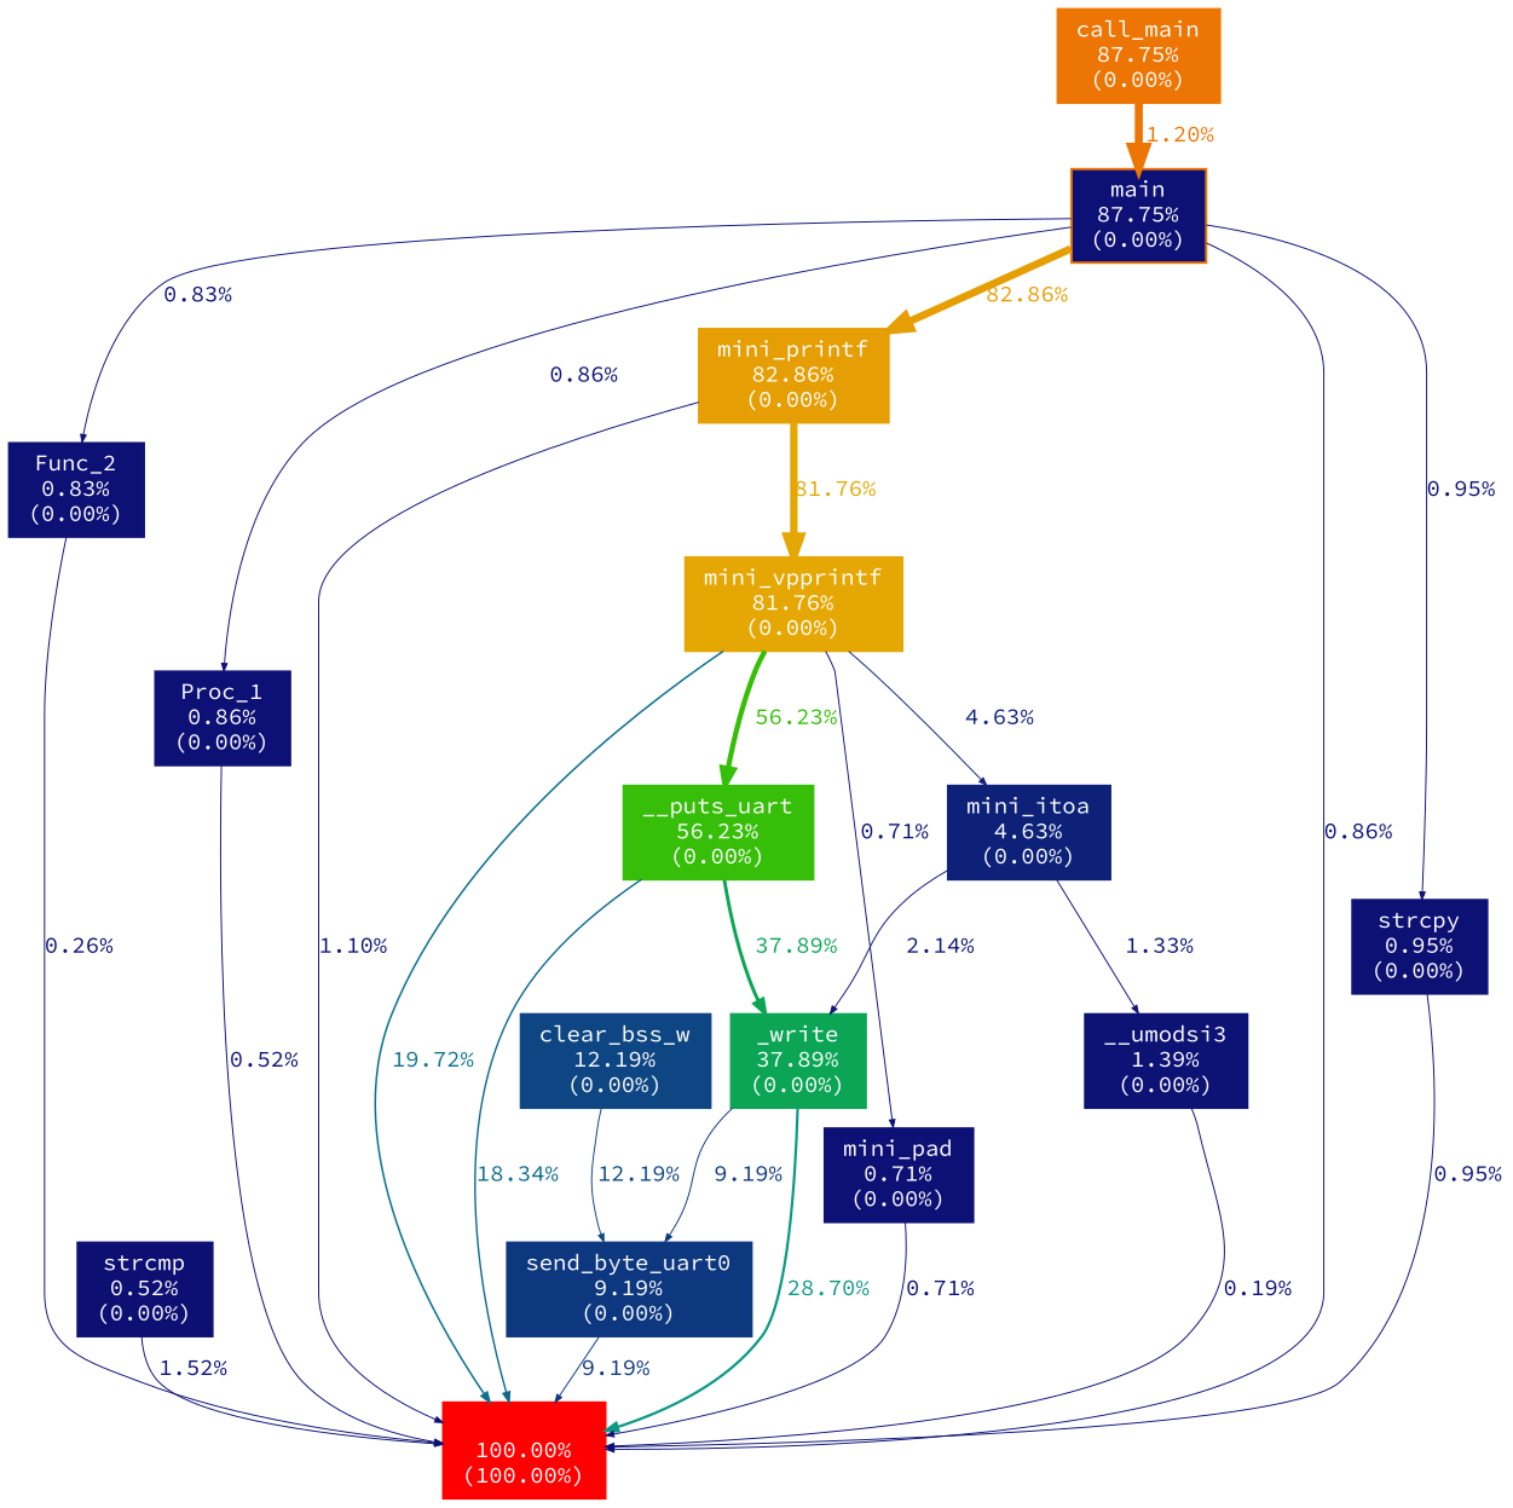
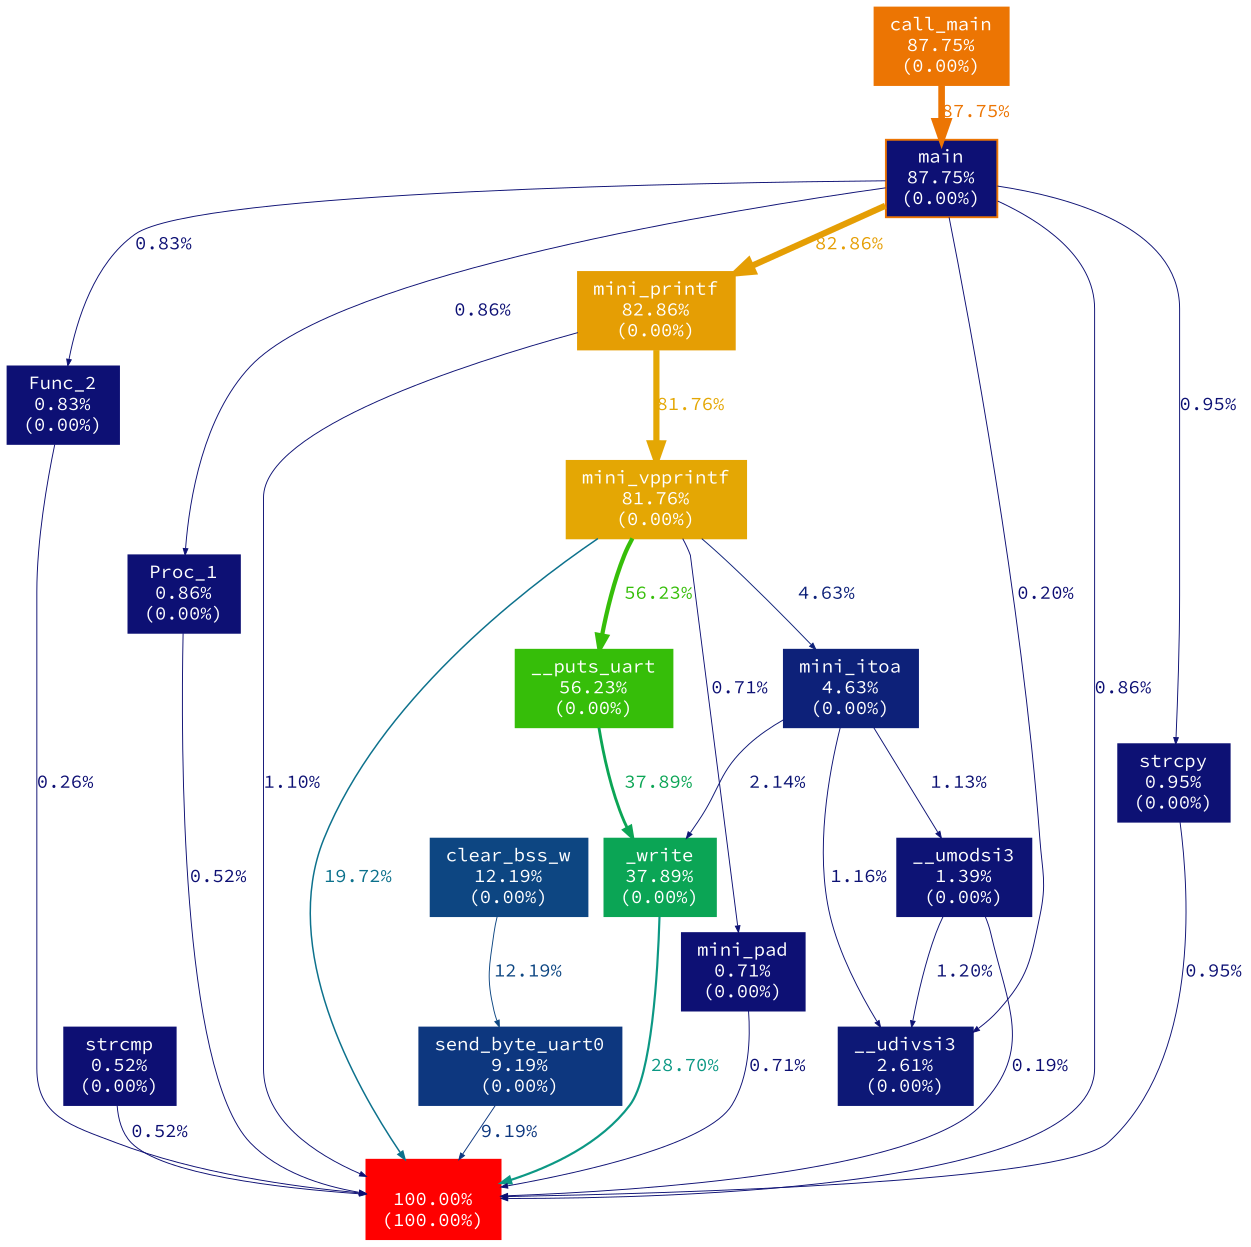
  digraph {
    fontname="Source Code Pro"
    nodesep=0.125
    ranksep=0.25
    node [color="#0d1074" fontcolor="#ffffff" fontname="Source Code Pro" fontsize=10.00 shape=box style=filled]
    edge [arrowsize=0.35 color="#0d1074" fontcolor="#0d1074" fontname="Source Code Pro" fontsize=10.00 labeldistance=0.50 penwidth=0.50]
    n1 [color="#ff0000" height=0 label="\n100.00%\n(100.00%)" width=0]
    n2 [height=0 label="Func_2\n0.83%\n(0.00%)" width=0]
    n3 [color="#0d0f73" height=0 label="strcmp\n0.52%\n(0.00%)" width=0]
    n4 [height=0 label="Proc_1\n0.86%\n(0.00%)" width=0]
    n5 [color="#36be09" height=0 label="__puts_uart\n56.23%\n(0.00%)" width=0]
    n6 [color="#0ba555" height=0 label="_write\n37.89%\n(0.00%)" width=0]
    n7 [color="#0d377f" height=0 label="send_byte_uart0\n9.19%\n(0.00%)" width=0]
+   n8 [color="#0d1876" height=0 label="__udivsi3\n2.61%\n(0.00%)" width=0]
    n9 [color="#0d1375" height=0 label="__umodsi3\n1.39%\n(0.00%)" width=0]
    n10 [color="#ec7503" height=0 label="call_main\n87.75%\n(0.00%)" width=0]
    n11 [color="#ec7503" fillcolor="#0d1074" height=0 label="main\n87.75%\n(0.00%)" width=0]
    n12 [color="#e59e04" height=0 label="mini_printf\n82.86%\n(0.00%)" width=0]
    n13 [color="#0d1174" height=0 label="strcpy\n0.95%\n(0.00%)" width=0]
    n14 [color="#e4a704" height=0 label="mini_vpprintf\n81.76%\n(0.00%)" width=0]
    n15 [color="#0d4682" height=0 label="clear_bss_w\n12.19%\n(0.00%)" width=0]
    n16 [color="#0d2179" height=0 label="mini_itoa\n4.63%\n(0.00%)" width=0]
    n17 [height=0 label="mini_pad\n0.71%\n(0.00%)" width=0]
    n2 -> n1 [color="#0d0e73" fontcolor="#0d0e73" label="0.26%"]
-   n3 -> n1 [color="#0d0f73" fontcolor="#0d0f73" label="1.52%"]
+   n3 -> n1 [color="#0d0f73" fontcolor="#0d0f73" label="0.52%"]
    n4 -> n1 [color="#0d0f73" fontcolor="#0d0f73" label="0.52%"]
-   n5 -> n1 [arrowsize=0.43 color="#0c698b" fontcolor="#0c698b" label="18.34%" labeldistance=0.73 penwidth=0.73]
    n5 -> n6 [arrowsize=0.62 color="#0ba555" fontcolor="#0ba555" label="37.89%" labeldistance=1.52 penwidth=1.52]
    n6 -> n1 [arrowsize=0.54 color="#0c9884" fontcolor="#0c9884" label="28.70%" labeldistance=1.15 penwidth=1.15]
-   n6 -> n7 [color="#0d377f" fontcolor="#0d377f" label="9.19%"]
    n7 -> n1 [color="#0d377f" fontcolor="#0d377f" label="9.19%"]
    n9 -> n1 [color="#0d0e73" fontcolor="#0d0e73" label="0.19%"]
-   n10 -> n11 [arrowsize=0.94 color="#ec7503" fontcolor="#ec7503" label="1.20%" labeldistance=3.51 penwidth=3.51]
+   n9 -> n8 [color="#0d1274" fontcolor="#0d1274" label="1.20%"]
+   n10 -> n11 [arrowsize=0.94 color="#ec7503" fontcolor="#ec7503" label="87.75%" labeldistance=3.51 penwidth=3.51]
    n11 -> n1 [label="0.86%"]
    n11 -> n2 [label="0.83%"]
    n11 -> n4 [label="0.86%"]
+   n11 -> n8 [color="#0d0e73" fontcolor="#0d0e73" label="0.20%"]
    n11 -> n12 [arrowsize=0.91 color="#e59e04" fontcolor="#e59e04" label="82.86%" labeldistance=3.31 penwidth=3.31]
    n11 -> n13 [color="#0d1174" fontcolor="#0d1174" label="0.95%"]
    n12 -> n1 [color="#0d1174" fontcolor="#0d1174" label="1.10%"]
    n12 -> n14 [arrowsize=0.90 color="#e4a704" fontcolor="#e4a704" label="81.76%" labeldistance=3.27 penwidth=3.27]
    n13 -> n1 [color="#0d1174" fontcolor="#0d1174" label="0.95%"]
    n14 -> n1 [arrowsize=0.44 color="#0c718c" fontcolor="#0c718c" label="19.72%" labeldistance=0.79 penwidth=0.79]
    n14 -> n5 [arrowsize=0.75 color="#36be09" fontcolor="#36be09" label="56.23%" labeldistance=2.25 penwidth=2.25]
    n14 -> n16 [color="#0d2179" fontcolor="#0d2179" label="4.63%"]
    n14 -> n17 [label="0.71%"]
    n15 -> n7 [color="#0d4682" fontcolor="#0d4682" label="12.19%"]
    n16 -> n6 [color="#0d1675" fontcolor="#0d1675" label="2.14%"]
-   n16 -> n9 [color="#0d1274" fontcolor="#0d1274" label="1.33%"]
+   n16 -> n8 [color="#0d1274" fontcolor="#0d1274" label="1.16%"]
+   n16 -> n9 [color="#0d1274" fontcolor="#0d1274" label="1.13%"]
    n17 -> n1 [label="0.71%"]
  }
